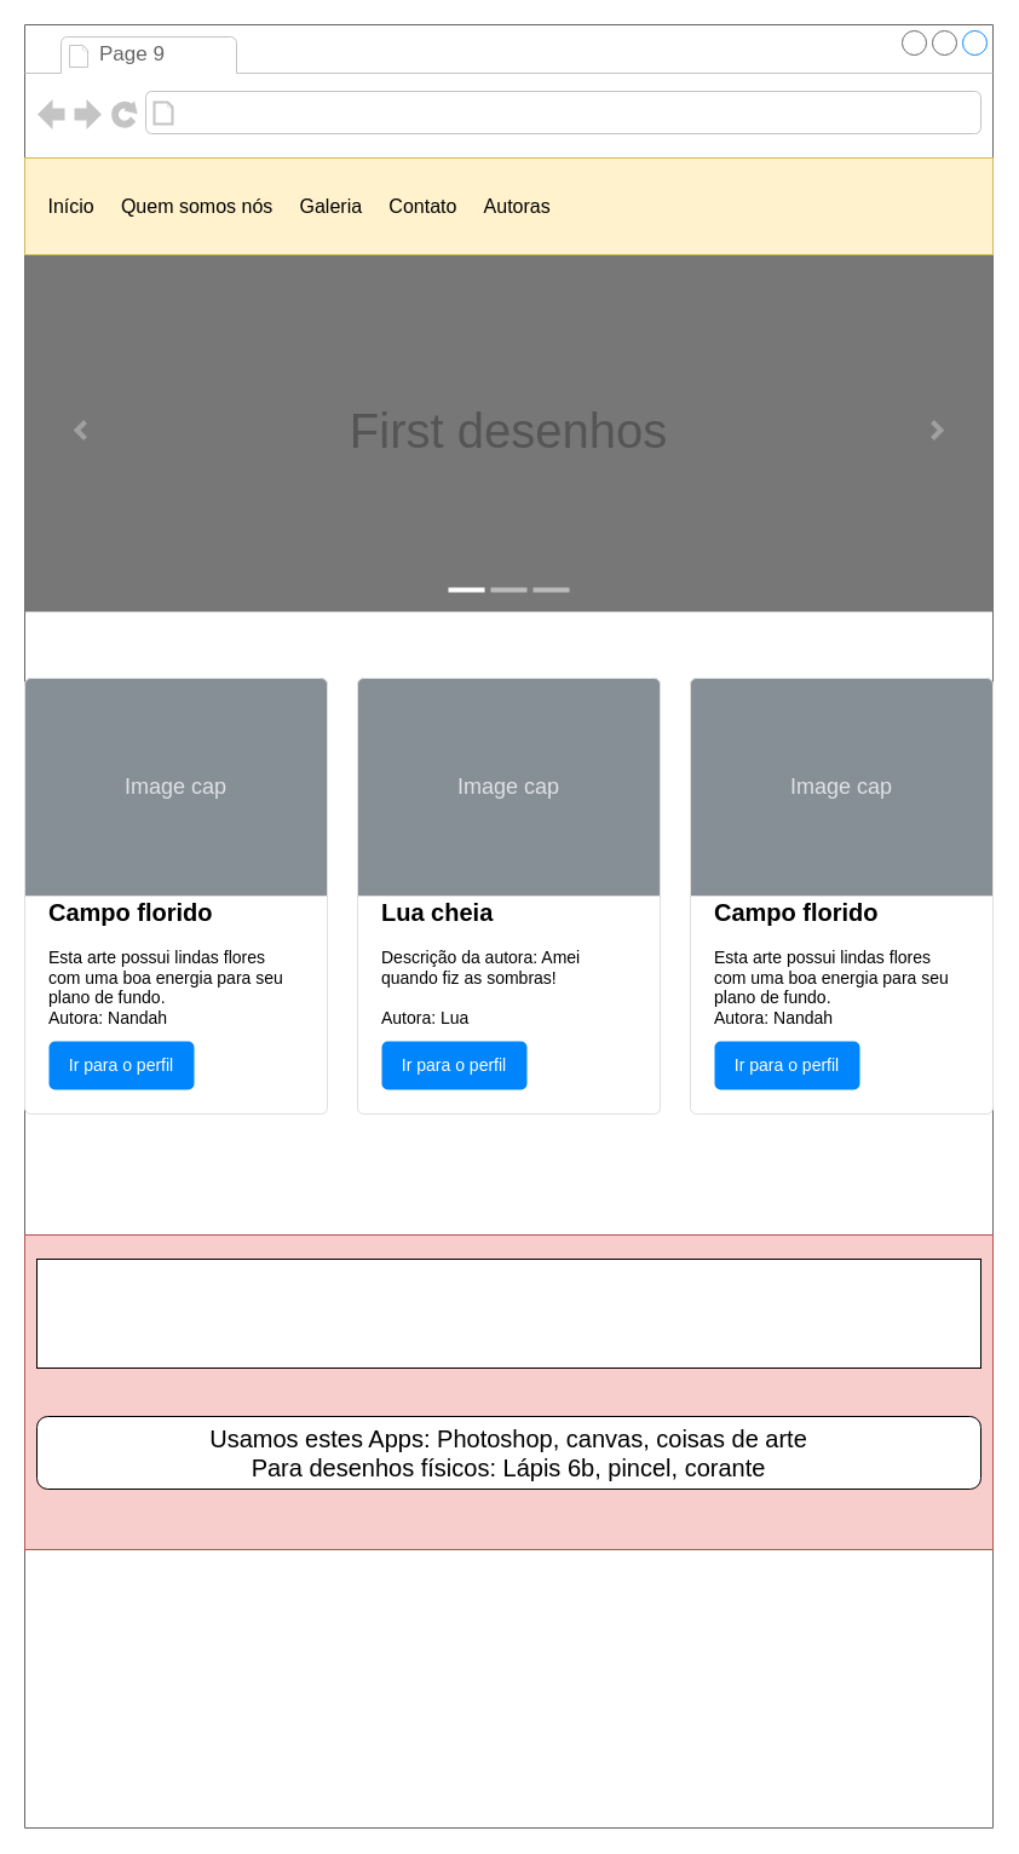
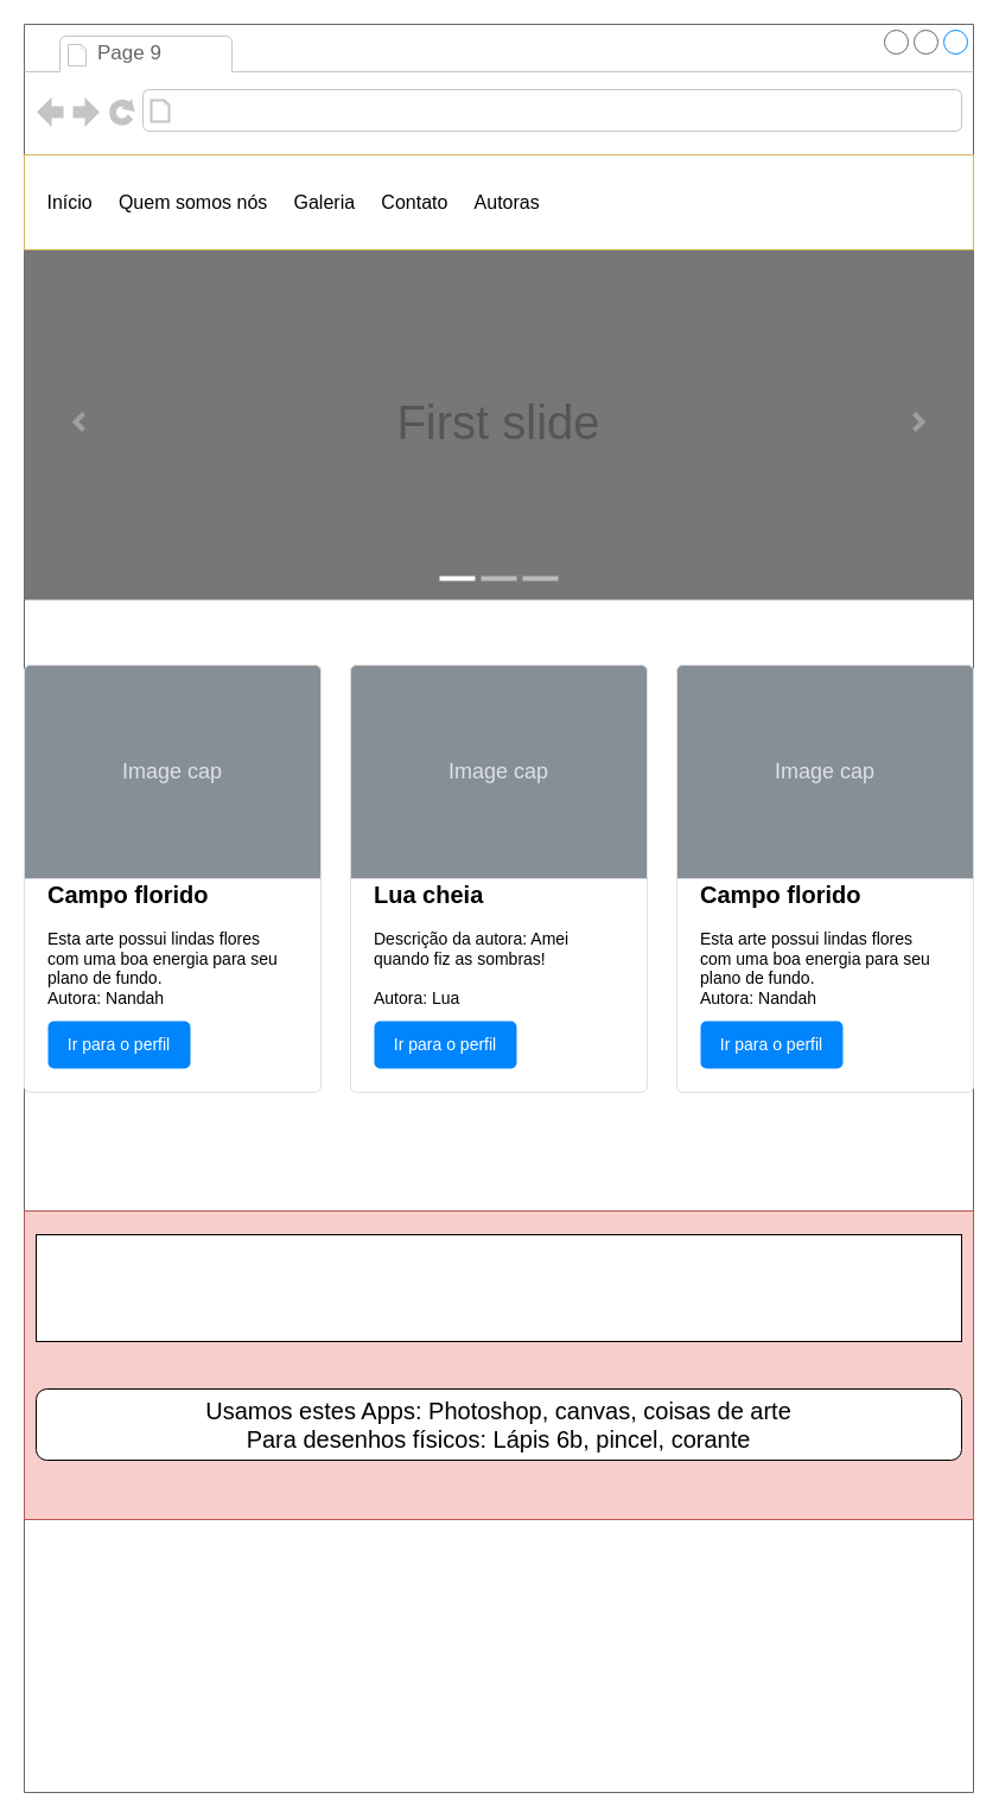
  <mxCell id="0" />
  <mxCell id="1" parent="0" />
  <mxCell id="2" value="" style="strokeWidth=1;shadow=0;dashed=0;align=center;html=1;shape=mxgraph.mockup.containers.browserWindow;rSize=0;strokeColor=#666666;strokeColor2=#008cff;strokeColor3=#c4c4c4;mainText=,;recursiveResize=0;" parent="1" vertex="1"><mxGeometry x="20" y="20" width="800" height="1490" as="geometry" /></mxCell>
  <mxCell id="3" value="Page 9" style="strokeWidth=1;shadow=0;dashed=0;align=center;html=1;shape=mxgraph.mockup.containers.anchor;fontSize=17;fontColor=#666666;align=left;" parent="2" vertex="1"><mxGeometry x="60" y="12" width="110" height="26" as="geometry" /></mxCell>
- <mxCell id="4" value="First desenhos" style="html=1;shadow=0;dashed=0;strokeColor=none;strokeWidth=1;fillColor=#777777;fontColor=#555555;whiteSpace=wrap;align=center;verticalAlign=middle;fontStyle=0;fontSize=40;" parent="2" vertex="1"><mxGeometry y="185" width="800" height="300" as="geometry" /></mxCell>
+ <mxCell id="4" value="First slide" style="html=1;shadow=0;dashed=0;strokeColor=none;strokeWidth=1;fillColor=#777777;fontColor=#555555;whiteSpace=wrap;align=center;verticalAlign=middle;fontStyle=0;fontSize=40;" parent="2" vertex="1"><mxGeometry y="185" width="800" height="300" as="geometry" /></mxCell>
  <mxCell id="5" value="" style="html=1;verticalLabelPosition=bottom;labelBackgroundColor=#ffffff;verticalAlign=top;shadow=0;dashed=0;strokeWidth=4;shape=mxgraph.ios7.misc.more;strokeColor=#a0a0a0;" parent="4" vertex="1"><mxGeometry x="1" y="0.5" width="7" height="14" relative="1" as="geometry"><mxPoint x="-50" y="-7" as="offset" /></mxGeometry></mxCell>
  <mxCell id="6" value="" style="flipH=1;html=1;verticalLabelPosition=bottom;labelBackgroundColor=#ffffff;verticalAlign=top;shadow=0;dashed=0;strokeWidth=4;shape=mxgraph.ios7.misc.more;strokeColor=#a0a0a0;" parent="4" vertex="1"><mxGeometry y="0.5" width="7" height="14" relative="1" as="geometry"><mxPoint x="43" y="-7" as="offset" /></mxGeometry></mxCell>
  <mxCell id="7" value="" style="html=1;shadow=0;strokeColor=none;fillColor=#ffffff;" parent="4" vertex="1"><mxGeometry x="0.5" y="1" width="30" height="4" relative="1" as="geometry"><mxPoint x="-50" y="-20" as="offset" /></mxGeometry></mxCell>
  <mxCell id="8" value="" style="html=1;shadow=0;strokeColor=none;fillColor=#BBBBBB;" parent="4" vertex="1"><mxGeometry x="0.5" y="1" width="30" height="4" relative="1" as="geometry"><mxPoint x="-15" y="-20" as="offset" /></mxGeometry></mxCell>
  <mxCell id="9" value="" style="html=1;shadow=0;strokeColor=none;fillColor=#BBBBBB;" parent="4" vertex="1"><mxGeometry x="0.5" y="1" width="30" height="4" relative="1" as="geometry"><mxPoint x="20" y="-20" as="offset" /></mxGeometry></mxCell>
- <mxCell id="10" value="&amp;nbsp;Início&amp;nbsp; &amp;nbsp; &amp;nbsp;Quem somos nós&amp;nbsp; &amp;nbsp; &amp;nbsp;Galeria&amp;nbsp; &amp;nbsp; &amp;nbsp;Contato&amp;nbsp; &amp;nbsp; &amp;nbsp;Autoras&amp;nbsp;" style="html=1;shadow=0;dashed=0;fillColor=#fff2cc;strokeColor=#d6b656;fontSize=16;align=left;spacing=15;" parent="2" vertex="1"><mxGeometry y="110" width="800" height="80" as="geometry" /></mxCell>
+ <mxCell id="10" value="&amp;nbsp;Início&amp;nbsp; &amp;nbsp; &amp;nbsp;Quem somos nós&amp;nbsp; &amp;nbsp; &amp;nbsp;Galeria&amp;nbsp; &amp;nbsp; &amp;nbsp;Contato&amp;nbsp; &amp;nbsp; &amp;nbsp;Autoras&amp;nbsp;" style="html=1;shadow=0;dashed=0;fillColor=#ffffff;strokeColor=#d6b656;fontSize=16;align=left;spacing=15;" parent="2" vertex="1"><mxGeometry y="110" width="800" height="80" as="geometry" /></mxCell>
  <mxCell id="11" value="&lt;span style=&quot;font-size: 20px&quot;&gt;&lt;b&gt;Campo florido&lt;/b&gt;&lt;/span&gt;&lt;br style=&quot;font-size: 14px&quot;&gt;&lt;br style=&quot;font-size: 14px&quot;&gt;Esta arte possui lindas flores&amp;nbsp;&lt;br&gt;com uma boa energia para seu plano de fundo.&lt;br&gt;Autora: Nandah" style="html=1;shadow=0;dashed=0;shape=mxgraph.bootstrap.rrect;rSize=5;strokeColor=#DFDFDF;html=1;whiteSpace=wrap;fillColor=#ffffff;fontColor=#000000;verticalAlign=bottom;align=left;spacing=20;spacingBottom=50;fontSize=14;" parent="2" vertex="1"><mxGeometry y="540" width="250" height="360" as="geometry" /></mxCell>
  <mxCell id="12" value="Image cap" style="html=1;shadow=0;dashed=0;shape=mxgraph.bootstrap.topButton;rSize=5;perimeter=none;whiteSpace=wrap;fillColor=#868E96;strokeColor=#DFDFDF;fontColor=#DEE2E6;resizeWidth=1;fontSize=18;" parent="11" vertex="1"><mxGeometry width="250" height="180" relative="1" as="geometry" /></mxCell>
  <mxCell id="13" value="Ir para o perfil" style="html=1;shadow=0;dashed=0;shape=mxgraph.bootstrap.rrect;rSize=5;perimeter=none;whiteSpace=wrap;fillColor=#0085FC;strokeColor=none;fontColor=#ffffff;resizeWidth=1;fontSize=14;" parent="11" vertex="1"><mxGeometry y="1" width="120" height="40" relative="1" as="geometry"><mxPoint x="20" y="-60" as="offset" /></mxGeometry></mxCell>
  <mxCell id="14" value="&lt;span style=&quot;font-size: 20px&quot;&gt;&lt;b&gt;Lua cheia&lt;/b&gt;&lt;/span&gt;&lt;br style=&quot;font-size: 14px&quot;&gt;&lt;br style=&quot;font-size: 14px&quot;&gt;Descrição da autora: Amei quando fiz as sombras!&lt;br&gt;&lt;br&gt;Autora: Lua" style="html=1;shadow=0;dashed=0;shape=mxgraph.bootstrap.rrect;rSize=5;strokeColor=#DFDFDF;html=1;whiteSpace=wrap;fillColor=#ffffff;fontColor=#000000;verticalAlign=bottom;align=left;spacing=20;spacingBottom=50;fontSize=14;" parent="2" vertex="1"><mxGeometry x="275" y="540" width="250" height="360" as="geometry" /></mxCell>
  <mxCell id="15" value="Image cap" style="html=1;shadow=0;dashed=0;shape=mxgraph.bootstrap.topButton;rSize=5;perimeter=none;whiteSpace=wrap;fillColor=#868E96;strokeColor=#DFDFDF;fontColor=#DEE2E6;resizeWidth=1;fontSize=18;" parent="14" vertex="1"><mxGeometry width="250" height="180" relative="1" as="geometry" /></mxCell>
  <mxCell id="16" value="Ir para o perfil" style="html=1;shadow=0;dashed=0;shape=mxgraph.bootstrap.rrect;rSize=5;perimeter=none;whiteSpace=wrap;fillColor=#0085FC;strokeColor=none;fontColor=#ffffff;resizeWidth=1;fontSize=14;" parent="14" vertex="1"><mxGeometry y="1" width="120" height="40" relative="1" as="geometry"><mxPoint x="20" y="-60" as="offset" /></mxGeometry></mxCell>
  <mxCell id="17" value="&lt;span style=&quot;font-size: 20px&quot;&gt;&lt;b&gt;Campo florido&lt;/b&gt;&lt;/span&gt;&lt;br style=&quot;font-size: 14px&quot;&gt;&lt;br style=&quot;font-size: 14px&quot;&gt;Esta arte possui lindas flores&amp;nbsp;&lt;br&gt;com uma boa energia para seu plano de fundo.&lt;br&gt;Autora: Nandah" style="html=1;shadow=0;dashed=0;shape=mxgraph.bootstrap.rrect;rSize=5;strokeColor=#DFDFDF;html=1;whiteSpace=wrap;fillColor=#ffffff;fontColor=#000000;verticalAlign=bottom;align=left;spacing=20;spacingBottom=50;fontSize=14;" parent="2" vertex="1"><mxGeometry x="550" y="540" width="250" height="360" as="geometry" /></mxCell>
  <mxCell id="18" value="Image cap" style="html=1;shadow=0;dashed=0;shape=mxgraph.bootstrap.topButton;rSize=5;perimeter=none;whiteSpace=wrap;fillColor=#868E96;strokeColor=#DFDFDF;fontColor=#DEE2E6;resizeWidth=1;fontSize=18;" parent="17" vertex="1"><mxGeometry width="250" height="180" relative="1" as="geometry" /></mxCell>
  <mxCell id="19" value="Ir para o perfil" style="html=1;shadow=0;dashed=0;shape=mxgraph.bootstrap.rrect;rSize=5;perimeter=none;whiteSpace=wrap;fillColor=#0085FC;strokeColor=none;fontColor=#ffffff;resizeWidth=1;fontSize=14;" parent="17" vertex="1"><mxGeometry y="1" width="120" height="40" relative="1" as="geometry"><mxPoint x="20" y="-60" as="offset" /></mxGeometry></mxCell>
  <mxCell id="20" value="" style="rounded=0;whiteSpace=wrap;html=1;fillColor=#f8cecc;strokeColor=#b85450;" parent="1" vertex="1"><mxGeometry x="20" y="1020" width="800" height="260" as="geometry" /></mxCell>
  <mxCell id="21" value="" style="rounded=0;whiteSpace=wrap;html=1;" parent="1" vertex="1"><mxGeometry x="30" y="1040" width="780" height="90" as="geometry" /></mxCell>
  <mxCell id="22" value="&lt;span style=&quot;font-size: 20px&quot;&gt;Usamos estes Apps: Photoshop, canvas, coisas de arte&lt;br&gt;Para desenhos físicos: Lápis 6b, pincel, corante&lt;br&gt;&lt;/span&gt;" style="rounded=1;whiteSpace=wrap;html=1;" vertex="1" parent="1"><mxGeometry x="30" y="1170" width="780" height="60" as="geometry" /></mxCell>
